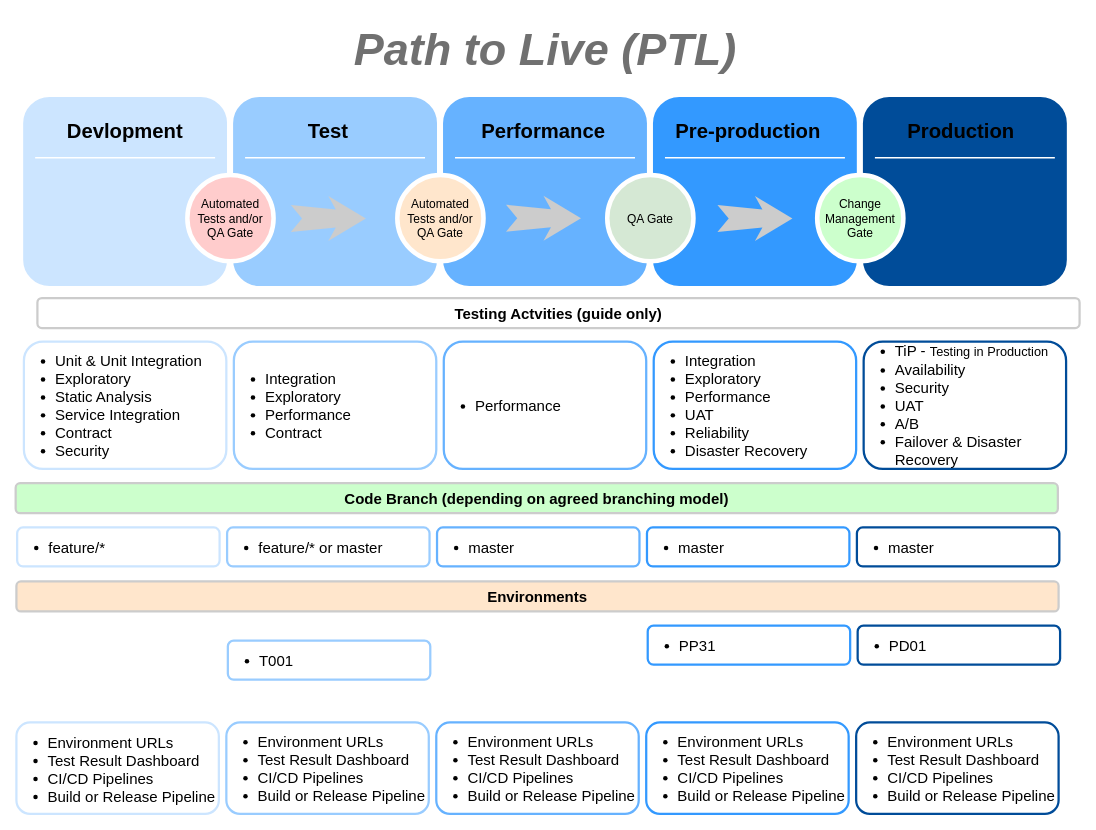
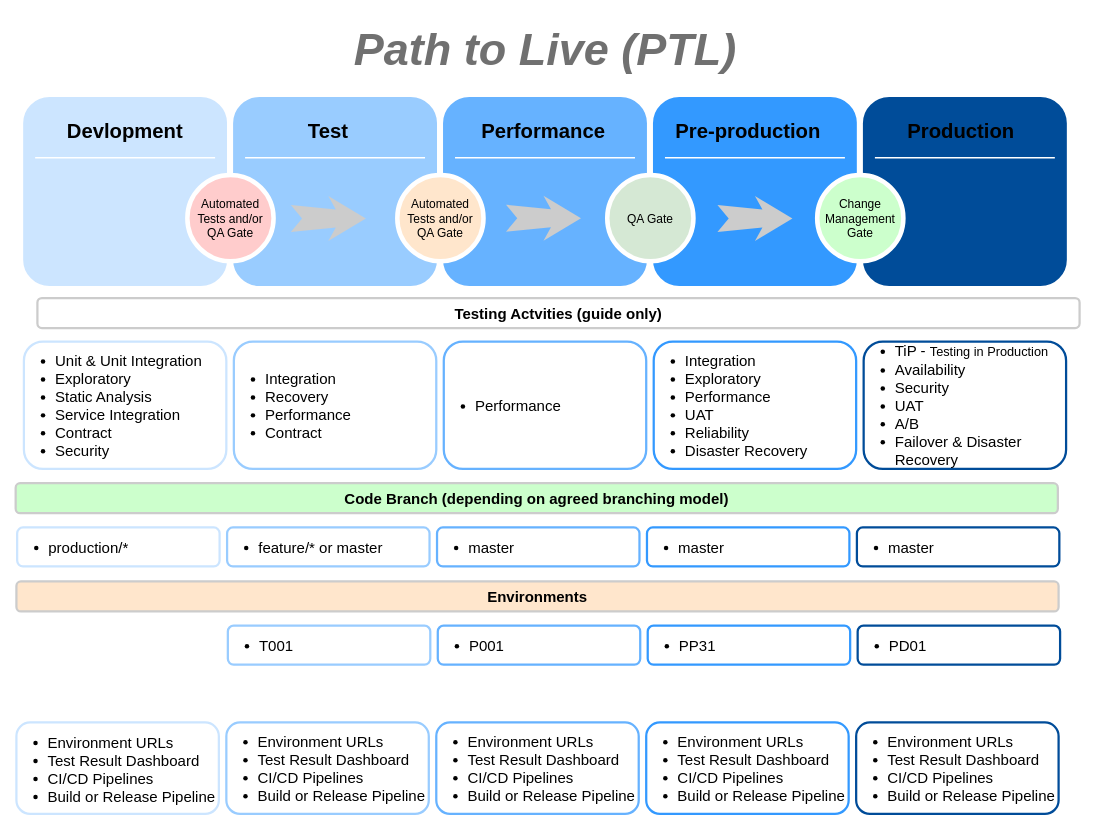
  <mxCell id="0" />
  <mxCell id="1" parent="0" />
  <mxCell id="2" value="" style="whiteSpace=wrap;html=1;rounded=1;shadow=0;strokeWidth=8;fontSize=20;align=center;strokeColor=#FFFFFF;labelBackgroundColor=none;fillColor=#CCE5FF;" parent="1" vertex="1"><mxGeometry x="26" y="125" width="280" height="260" as="geometry" /></mxCell>
  <mxCell id="3" value="&lt;ul style=&quot;font-size: 20px&quot;&gt;&lt;li style=&quot;font-size: 20px&quot;&gt;Unit &amp;amp; Unit Integration&lt;/li&gt;&lt;li style=&quot;font-size: 20px&quot;&gt;Exploratory&amp;nbsp;&lt;/li&gt;&lt;li style=&quot;font-size: 20px&quot;&gt;Static Analysis&lt;/li&gt;&lt;li style=&quot;font-size: 20px&quot;&gt;Service Integration&lt;/li&gt;&lt;li style=&quot;font-size: 20px&quot;&gt;Contract&lt;/li&gt;&lt;li style=&quot;font-size: 20px&quot;&gt;Security&lt;/li&gt;&lt;/ul&gt;" style="text;html=1;align=left;verticalAlign=middle;whiteSpace=wrap;rounded=1;shadow=0;fontSize=20;strokeWidth=3;fillColor=#ffffff;strokeColor=#CCE5FF;perimeterSpacing=5;" parent="1" vertex="1"><mxGeometry x="31" y="455" width="270" height="170" as="geometry" /></mxCell>
  <mxCell id="4" value="" style="line;strokeWidth=2;html=1;rounded=0;shadow=0;fontSize=27;align=center;fillColor=none;strokeColor=#FFFFFF;" parent="1" vertex="1"><mxGeometry x="46" y="205" width="240" height="10" as="geometry" /></mxCell>
  <mxCell id="5" value="" style="whiteSpace=wrap;html=1;rounded=1;shadow=0;strokeWidth=8;fontSize=20;align=center;strokeColor=#FFFFFF;fillColor=#99CCFF;" parent="1" vertex="1"><mxGeometry x="306" y="125" width="280" height="260" as="geometry" /></mxCell>
  <mxCell id="6" value="" style="line;strokeWidth=2;html=1;rounded=0;shadow=0;fontSize=27;align=center;fillColor=none;strokeColor=#FFFFFF;" parent="1" vertex="1"><mxGeometry x="326" y="205" width="240" height="10" as="geometry" /></mxCell>
  <mxCell id="7" value="" style="whiteSpace=wrap;html=1;rounded=1;shadow=0;strokeWidth=8;fontSize=20;align=center;strokeColor=#FFFFFF;fillColor=#66B2FF;" parent="1" vertex="1"><mxGeometry x="586" y="125" width="280" height="260" as="geometry" /></mxCell>
  <mxCell id="8" value="" style="line;strokeWidth=2;html=1;rounded=0;shadow=0;fontSize=27;align=center;fillColor=none;strokeColor=#FFFFFF;" parent="1" vertex="1"><mxGeometry x="606" y="205" width="240" height="10" as="geometry" /></mxCell>
  <mxCell id="9" value="" style="whiteSpace=wrap;html=1;rounded=1;shadow=0;strokeWidth=8;fontSize=20;align=center;strokeColor=#FFFFFF;fillColor=#3399FF;" parent="1" vertex="1"><mxGeometry x="866" y="125" width="280" height="260" as="geometry" /></mxCell>
  <mxCell id="10" value="" style="line;strokeWidth=2;html=1;rounded=0;shadow=0;fontSize=27;align=center;fillColor=none;strokeColor=#FFFFFF;" parent="1" vertex="1"><mxGeometry x="886" y="205" width="240" height="10" as="geometry" /></mxCell>
  <mxCell id="11" value="" style="html=1;shadow=0;dashed=0;align=center;verticalAlign=middle;shape=mxgraph.arrows2.stylisedArrow;dy=0.6;dx=40;notch=15;feather=0.4;rounded=0;strokeWidth=1;fontSize=27;strokeColor=none;fillColor=#CCCCCC;" parent="1" vertex="1"><mxGeometry x="956" y="261" width="100" height="60" as="geometry" /></mxCell>
  <mxCell id="12" value="" style="whiteSpace=wrap;html=1;rounded=1;shadow=0;strokeWidth=8;fontSize=20;align=center;strokeColor=#FFFFFF;fillColor=#004C99;fontColor=#0066CC;" vertex="1" parent="1"><mxGeometry x="1146" y="125" width="280" height="260" as="geometry" /></mxCell>
  <mxCell id="13" value="Production" style="text;html=1;strokeColor=none;fillColor=none;align=center;verticalAlign=middle;whiteSpace=wrap;rounded=0;shadow=0;fontSize=27;fontStyle=1" vertex="1" parent="1"><mxGeometry x="1141" y="145" width="280" height="60" as="geometry" /></mxCell>
  <mxCell id="14" value="" style="line;strokeWidth=2;html=1;rounded=0;shadow=0;fontSize=27;align=center;fillColor=none;strokeColor=#FFFFFF;" vertex="1" parent="1"><mxGeometry x="1166" y="205" width="240" height="10" as="geometry" /></mxCell>
  <mxCell id="15" value="Change Management Gate" style="ellipse;whiteSpace=wrap;html=1;rounded=0;shadow=0;strokeWidth=6;fontSize=16;align=center;strokeColor=#FFFFFF;fillColor=#CCFFCC;" vertex="1" parent="1"><mxGeometry x="1089" y="233" width="115" height="115" as="geometry" /></mxCell>
  <mxCell id="16" value="Path to Live (PTL)" style="text;html=1;align=center;verticalAlign=middle;resizable=0;points=[];autosize=1;fontSize=60;fontStyle=3;fillColor=#ffffff;rounded=0;fontColor=#4D4D4D;textOpacity=80;spacingTop=1;spacing=8;" vertex="1" parent="1"><mxGeometry x="456" y="20" width="540" height="90" as="geometry" /></mxCell>
  <mxCell id="17" value="Automated Tests and/or QA Gate" style="ellipse;whiteSpace=wrap;html=1;rounded=0;shadow=0;strokeWidth=6;fontSize=16;align=center;strokeColor=#FFFFFF;fillColor=#FFCCCC;" vertex="1" parent="1"><mxGeometry x="249" y="233" width="115" height="115" as="geometry" /></mxCell>
  <mxCell id="18" value="Automated Tests and/or QA Gate" style="ellipse;whiteSpace=wrap;html=1;rounded=0;shadow=0;strokeWidth=6;fontSize=16;align=center;strokeColor=#FFFFFF;fillColor=#FFE6CC;" vertex="1" parent="1"><mxGeometry x="529" y="233" width="115" height="115" as="geometry" /></mxCell>
  <mxCell id="19" value="QA Gate" style="ellipse;whiteSpace=wrap;html=1;rounded=0;shadow=0;strokeWidth=6;fontSize=16;align=center;strokeColor=#FFFFFF;fillColor=#d5e8d4;" vertex="1" parent="1"><mxGeometry x="809" y="233" width="115" height="115" as="geometry" /></mxCell>
  <mxCell id="20" value="Testing Actvities (guide only)" style="whiteSpace=wrap;html=1;rounded=1;shadow=0;strokeWidth=3;fontSize=20;align=center;labelBackgroundColor=none;fillColor=#FFFFFF;strokeColor=#CCCCCC;fontStyle=1" vertex="1" parent="1"><mxGeometry x="49" y="397" width="1390" height="40" as="geometry" /></mxCell>
- <mxCell id="21" value="&lt;ul style=&quot;font-size: 20px&quot;&gt;&lt;li style=&quot;font-size: 20px&quot;&gt;Integration&amp;nbsp;&lt;/li&gt;&lt;li style=&quot;font-size: 20px&quot;&gt;Exploratory&lt;/li&gt;&lt;li style=&quot;font-size: 20px&quot;&gt;Performance&lt;/li&gt;&lt;li style=&quot;font-size: 20px&quot;&gt;Contract&lt;/li&gt;&lt;/ul&gt;" style="text;html=1;align=left;verticalAlign=middle;whiteSpace=wrap;rounded=1;shadow=0;fontSize=20;strokeWidth=3;fillColor=#ffffff;perimeterSpacing=5;strokeColor=#99CCFF;" vertex="1" parent="1"><mxGeometry x="311" y="455" width="270" height="170" as="geometry" /></mxCell>
+ <mxCell id="21" value="&lt;ul style=&quot;font-size: 20px&quot;&gt;&lt;li style=&quot;font-size: 20px&quot;&gt;Integration&amp;nbsp;&lt;/li&gt;&lt;li style=&quot;font-size: 20px&quot;&gt;Recovery&lt;/li&gt;&lt;li style=&quot;font-size: 20px&quot;&gt;Performance&lt;/li&gt;&lt;li style=&quot;font-size: 20px&quot;&gt;Contract&lt;/li&gt;&lt;/ul&gt;" style="text;html=1;align=left;verticalAlign=middle;whiteSpace=wrap;rounded=1;shadow=0;fontSize=20;strokeWidth=3;fillColor=#ffffff;perimeterSpacing=5;strokeColor=#99CCFF;" vertex="1" parent="1"><mxGeometry x="311" y="455" width="270" height="170" as="geometry" /></mxCell>
  <mxCell id="22" value="&lt;ul style=&quot;font-size: 20px&quot;&gt;&lt;li style=&quot;font-size: 20px&quot;&gt;Performance&lt;/li&gt;&lt;/ul&gt;" style="text;html=1;align=left;verticalAlign=middle;whiteSpace=wrap;rounded=1;shadow=0;fontSize=20;strokeWidth=3;fillColor=#ffffff;perimeterSpacing=5;strokeColor=#66B2FF;" vertex="1" parent="1"><mxGeometry x="591" y="455" width="270" height="170" as="geometry" /></mxCell>
  <mxCell id="23" value="&lt;ul style=&quot;font-size: 20px&quot;&gt;&lt;li&gt;Integration&amp;nbsp;&lt;/li&gt;&lt;li&gt;Exploratory&lt;/li&gt;&lt;li&gt;Performance&lt;/li&gt;&lt;li&gt;UAT&lt;/li&gt;&lt;li&gt;Reliability&lt;/li&gt;&lt;li&gt;Disaster Recovery&lt;/li&gt;&lt;/ul&gt;" style="text;html=1;align=left;verticalAlign=middle;whiteSpace=wrap;rounded=1;shadow=0;fontSize=20;strokeWidth=3;fillColor=#ffffff;perimeterSpacing=5;strokeColor=#3399FF;" vertex="1" parent="1"><mxGeometry x="871" y="455" width="270" height="170" as="geometry" /></mxCell>
  <mxCell id="24" value="&lt;ul style=&quot;font-size: 20px&quot;&gt;&lt;li&gt;TiP -&amp;nbsp;&lt;font style=&quot;font-size: 17px&quot;&gt;Testing in Production&lt;/font&gt;&lt;/li&gt;&lt;li&gt;Availability&lt;/li&gt;&lt;li&gt;Security&amp;nbsp;&lt;/li&gt;&lt;li&gt;UAT&lt;/li&gt;&lt;li&gt;A/B&lt;/li&gt;&lt;li&gt;Failover &amp;amp; Disaster Recovery&lt;/li&gt;&lt;/ul&gt;" style="text;html=1;align=left;verticalAlign=middle;whiteSpace=wrap;rounded=1;shadow=0;fontSize=20;strokeWidth=3;fillColor=#ffffff;perimeterSpacing=5;strokeColor=#004C99;" vertex="1" parent="1"><mxGeometry x="1151" y="455" width="270" height="170" as="geometry" /></mxCell>
- <mxCell id="25" value="&lt;ul style=&quot;font-size: 20px&quot;&gt;&lt;li style=&quot;font-size: 20px&quot;&gt;feature/*&lt;/li&gt;&lt;/ul&gt;" style="text;html=1;align=left;verticalAlign=middle;whiteSpace=wrap;rounded=1;shadow=0;fontSize=20;strokeWidth=3;fillColor=#ffffff;strokeColor=#CCE5FF;perimeterSpacing=5;" vertex="1" parent="1"><mxGeometry x="22" y="703" width="270" height="52" as="geometry" /></mxCell>
+ <mxCell id="25" value="&lt;ul style=&quot;font-size: 20px&quot;&gt;&lt;li style=&quot;font-size: 20px&quot;&gt;production/*&lt;/li&gt;&lt;/ul&gt;" style="text;html=1;align=left;verticalAlign=middle;whiteSpace=wrap;rounded=1;shadow=0;fontSize=20;strokeWidth=3;fillColor=#ffffff;strokeColor=#CCE5FF;perimeterSpacing=5;" vertex="1" parent="1"><mxGeometry x="22" y="703" width="270" height="52" as="geometry" /></mxCell>
  <mxCell id="26" value="Code Branch (depending on agreed branching model)" style="whiteSpace=wrap;html=1;rounded=1;shadow=0;strokeWidth=3;fontSize=20;align=center;labelBackgroundColor=none;fillColor=#ccffcc;strokeColor=#CCCCCC;fontStyle=1;" vertex="1" parent="1"><mxGeometry x="20" y="644" width="1390" height="40" as="geometry" /></mxCell>
  <mxCell id="27" value="&lt;ul style=&quot;font-size: 20px&quot;&gt;&lt;li style=&quot;font-size: 20px&quot;&gt;feature/* or master&lt;/li&gt;&lt;/ul&gt;" style="text;html=1;align=left;verticalAlign=middle;whiteSpace=wrap;rounded=1;shadow=0;fontSize=20;strokeWidth=3;fillColor=#ffffff;perimeterSpacing=5;strokeColor=#99CCFF;" vertex="1" parent="1"><mxGeometry x="302" y="703" width="270" height="52" as="geometry" /></mxCell>
  <mxCell id="28" value="&lt;ul style=&quot;font-size: 20px&quot;&gt;&lt;li style=&quot;font-size: 20px&quot;&gt;master&lt;/li&gt;&lt;/ul&gt;" style="text;html=1;align=left;verticalAlign=middle;whiteSpace=wrap;rounded=1;shadow=0;fontSize=20;strokeWidth=3;fillColor=#ffffff;perimeterSpacing=5;strokeColor=#66B2FF;" vertex="1" parent="1"><mxGeometry x="582" y="703" width="270" height="52" as="geometry" /></mxCell>
  <mxCell id="29" value="&lt;ul style=&quot;font-size: 20px&quot;&gt;&lt;li&gt;master&lt;/li&gt;&lt;/ul&gt;" style="text;html=1;align=left;verticalAlign=middle;whiteSpace=wrap;rounded=1;shadow=0;fontSize=20;strokeWidth=3;fillColor=#ffffff;perimeterSpacing=5;strokeColor=#3399FF;" vertex="1" parent="1"><mxGeometry x="862" y="703" width="270" height="52" as="geometry" /></mxCell>
  <mxCell id="30" value="&lt;ul style=&quot;font-size: 20px&quot;&gt;&lt;li&gt;master&lt;/li&gt;&lt;/ul&gt;" style="text;html=1;align=left;verticalAlign=middle;whiteSpace=wrap;rounded=1;shadow=0;fontSize=20;strokeWidth=3;fillColor=#ffffff;perimeterSpacing=5;strokeColor=#004C99;" vertex="1" parent="1"><mxGeometry x="1142" y="703" width="270" height="52" as="geometry" /></mxCell>
  <mxCell id="31" value="Devlopment" style="text;html=1;strokeColor=none;fillColor=none;align=center;verticalAlign=middle;whiteSpace=wrap;rounded=0;shadow=0;fontSize=27;fontStyle=1" vertex="1" parent="1"><mxGeometry x="26" y="145" width="280" height="60" as="geometry" /></mxCell>
  <mxCell id="32" value="Test" style="text;html=1;strokeColor=none;fillColor=none;align=center;verticalAlign=middle;whiteSpace=wrap;rounded=0;shadow=0;fontSize=27;fontStyle=1" vertex="1" parent="1"><mxGeometry x="297" y="145" width="280" height="60" as="geometry" /></mxCell>
  <mxCell id="33" value="Performance" style="text;html=1;strokeColor=none;fillColor=none;align=center;verticalAlign=middle;whiteSpace=wrap;rounded=0;shadow=0;fontSize=27;fontStyle=1" vertex="1" parent="1"><mxGeometry x="584" y="145" width="280" height="60" as="geometry" /></mxCell>
  <mxCell id="34" value="Pre-production" style="text;html=1;strokeColor=none;fillColor=none;align=center;verticalAlign=middle;whiteSpace=wrap;rounded=0;shadow=0;fontSize=27;fontStyle=1" vertex="1" parent="1"><mxGeometry x="857" y="145" width="280" height="60" as="geometry" /></mxCell>
  <mxCell id="35" value="" style="html=1;shadow=0;dashed=0;align=center;verticalAlign=middle;shape=mxgraph.arrows2.stylisedArrow;dy=0.6;dx=40;notch=15;feather=0.4;rounded=0;strokeWidth=1;fontSize=27;strokeColor=none;fillColor=#CCCCCC;" vertex="1" parent="1"><mxGeometry x="387" y="261" width="100" height="60" as="geometry" /></mxCell>
  <mxCell id="36" value="" style="html=1;shadow=0;dashed=0;align=center;verticalAlign=middle;shape=mxgraph.arrows2.stylisedArrow;dy=0.6;dx=40;notch=15;feather=0.4;rounded=0;strokeWidth=1;fontSize=27;strokeColor=none;fillColor=#CCCCCC;" vertex="1" parent="1"><mxGeometry x="674" y="260.5" width="100" height="60" as="geometry" /></mxCell>
  <mxCell id="37" value="Environments" style="whiteSpace=wrap;html=1;rounded=1;shadow=0;strokeWidth=3;fontSize=20;align=center;labelBackgroundColor=none;fillColor=#ffe6cc;strokeColor=#CCCCCC;fontStyle=1;" vertex="1" parent="1"><mxGeometry x="21" y="775" width="1390" height="40" as="geometry" /></mxCell>
- <mxCell id="38" value="&lt;ul style=&quot;font-size: 20px&quot;&gt;&lt;li style=&quot;font-size: 20px&quot;&gt;T001&lt;/li&gt;&lt;/ul&gt;" style="text;html=1;align=left;verticalAlign=middle;whiteSpace=wrap;rounded=1;shadow=0;fontSize=20;strokeWidth=3;fillColor=#ffffff;perimeterSpacing=5;strokeColor=#99CCFF;" vertex="1" parent="1"><mxGeometry x="303" y="854" width="270" height="52" as="geometry" /></mxCell>
+ <mxCell id="38" value="&lt;ul style=&quot;font-size: 20px&quot;&gt;&lt;li style=&quot;font-size: 20px&quot;&gt;T001&lt;/li&gt;&lt;/ul&gt;" style="text;html=1;align=left;verticalAlign=middle;whiteSpace=wrap;rounded=1;shadow=0;fontSize=20;strokeWidth=3;fillColor=#ffffff;perimeterSpacing=5;strokeColor=#99CCFF;" vertex="1" parent="1"><mxGeometry x="303" y="834" width="270" height="52" as="geometry" /></mxCell>
+ <mxCell id="39" value="&lt;ul style=&quot;font-size: 20px&quot;&gt;&lt;li style=&quot;font-size: 20px&quot;&gt;P001&lt;/li&gt;&lt;/ul&gt;" style="text;html=1;align=left;verticalAlign=middle;whiteSpace=wrap;rounded=1;shadow=0;fontSize=20;strokeWidth=3;fillColor=#ffffff;perimeterSpacing=5;strokeColor=#66B2FF;" vertex="1" parent="1"><mxGeometry x="583" y="834" width="270" height="52" as="geometry" /></mxCell>
  <mxCell id="40" value="&lt;ul style=&quot;font-size: 20px&quot;&gt;&lt;li&gt;PP31&lt;/li&gt;&lt;/ul&gt;" style="text;html=1;align=left;verticalAlign=middle;whiteSpace=wrap;rounded=1;shadow=0;fontSize=20;strokeWidth=3;fillColor=#ffffff;perimeterSpacing=5;strokeColor=#3399FF;" vertex="1" parent="1"><mxGeometry x="863" y="834" width="270" height="52" as="geometry" /></mxCell>
  <mxCell id="41" value="&lt;ul style=&quot;font-size: 20px&quot;&gt;&lt;li&gt;PD01&lt;/li&gt;&lt;/ul&gt;" style="text;html=1;align=left;verticalAlign=middle;whiteSpace=wrap;rounded=1;shadow=0;fontSize=20;strokeWidth=3;fillColor=#ffffff;perimeterSpacing=5;strokeColor=#004C99;" vertex="1" parent="1"><mxGeometry x="1143" y="834" width="270" height="52" as="geometry" /></mxCell>
  <mxCell id="42" value="&lt;ul style=&quot;font-size: 20px&quot;&gt;&lt;li style=&quot;font-size: 20px&quot;&gt;Environment URLs&lt;/li&gt;&lt;li style=&quot;font-size: 20px&quot;&gt;Test Result Dashboard&lt;/li&gt;&lt;li style=&quot;font-size: 20px&quot;&gt;CI/CD Pipelines&lt;/li&gt;&lt;li style=&quot;font-size: 20px&quot;&gt;Build or Release Pipeline&lt;/li&gt;&lt;/ul&gt;" style="text;html=1;align=left;verticalAlign=middle;whiteSpace=wrap;rounded=1;shadow=0;fontSize=20;strokeWidth=3;fillColor=#ffffff;strokeColor=#CCE5FF;perimeterSpacing=5;spacingTop=2;" vertex="1" parent="1"><mxGeometry x="21" y="963" width="270" height="122" as="geometry" /></mxCell>
  <mxCell id="43" value="&lt;ul style=&quot;font-size: 20px&quot;&gt;&lt;li&gt;Environment URLs&lt;/li&gt;&lt;li&gt;Test Result Dashboard&lt;/li&gt;&lt;li&gt;CI/CD Pipelines&lt;/li&gt;&lt;li&gt;Build or Release Pipeline&lt;/li&gt;&lt;/ul&gt;" style="text;html=1;align=left;verticalAlign=middle;whiteSpace=wrap;rounded=1;shadow=0;fontSize=20;strokeWidth=3;fillColor=#ffffff;perimeterSpacing=5;strokeColor=#99CCFF;" vertex="1" parent="1"><mxGeometry x="301" y="963" width="270" height="122" as="geometry" /></mxCell>
  <mxCell id="44" value="&lt;ul style=&quot;font-size: 20px&quot;&gt;&lt;li&gt;Environment URLs&lt;/li&gt;&lt;li&gt;Test Result Dashboard&lt;/li&gt;&lt;li&gt;CI/CD Pipelines&lt;/li&gt;&lt;li&gt;Build or Release Pipeline&lt;/li&gt;&lt;/ul&gt;" style="text;html=1;align=left;verticalAlign=middle;whiteSpace=wrap;rounded=1;shadow=0;fontSize=20;strokeWidth=3;fillColor=#ffffff;perimeterSpacing=5;strokeColor=#66B2FF;" vertex="1" parent="1"><mxGeometry x="581" y="963" width="270" height="122" as="geometry" /></mxCell>
  <mxCell id="45" value="&lt;ul style=&quot;font-size: 20px&quot;&gt;&lt;li&gt;Environment URLs&lt;/li&gt;&lt;li&gt;Test Result Dashboard&lt;/li&gt;&lt;li&gt;CI/CD Pipelines&lt;/li&gt;&lt;li&gt;Build or Release Pipeline&lt;/li&gt;&lt;/ul&gt;" style="text;html=1;align=left;verticalAlign=middle;whiteSpace=wrap;rounded=1;shadow=0;fontSize=20;strokeWidth=3;fillColor=#ffffff;perimeterSpacing=5;strokeColor=#3399FF;" vertex="1" parent="1"><mxGeometry x="861" y="963" width="270" height="122" as="geometry" /></mxCell>
  <mxCell id="46" value="&lt;ul style=&quot;font-size: 20px&quot;&gt;&lt;li&gt;Environment URLs&lt;/li&gt;&lt;li&gt;Test Result Dashboard&lt;/li&gt;&lt;li&gt;CI/CD Pipelines&lt;/li&gt;&lt;li&gt;Build or Release Pipeline&lt;/li&gt;&lt;/ul&gt;" style="text;html=1;align=left;verticalAlign=middle;whiteSpace=wrap;rounded=1;shadow=0;fontSize=20;strokeWidth=3;fillColor=#ffffff;perimeterSpacing=5;strokeColor=#004C99;" vertex="1" parent="1"><mxGeometry x="1141" y="963" width="270" height="122" as="geometry" /></mxCell>
